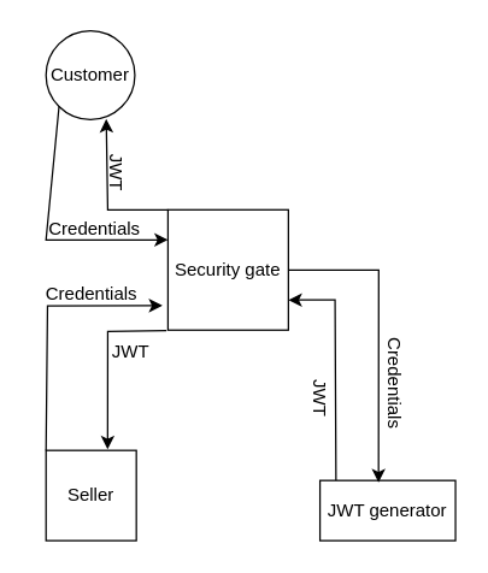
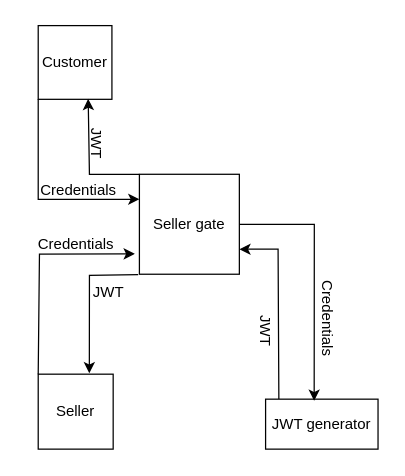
  <mxCell id="0" />
  <mxCell id="1" parent="0" />
- <mxCell id="2" value="Customer" style="ellipse;whiteSpace=wrap;html=1;aspect=fixed;" vertex="1" parent="1"><mxGeometry x="30" y="20" width="59" height="59" as="geometry" /></mxCell>
+ <mxCell id="2" value="Customer" style="whiteSpace=wrap;html=1;aspect=fixed;" vertex="1" parent="1"><mxGeometry x="30" y="20" width="59" height="59" as="geometry" /></mxCell>
  <mxCell id="3" value="Seller" style="whiteSpace=wrap;html=1;aspect=fixed;" vertex="1" parent="1"><mxGeometry x="30" y="299" width="60" height="60" as="geometry" /></mxCell>
- <mxCell id="4" value="Security gate" style="whiteSpace=wrap;html=1;aspect=fixed;" vertex="1" parent="1"><mxGeometry x="111" y="139" width="80" height="80" as="geometry" /></mxCell>
+ <mxCell id="4" value="Seller gate" style="whiteSpace=wrap;html=1;aspect=fixed;" vertex="1" parent="1"><mxGeometry x="111" y="139" width="80" height="80" as="geometry" /></mxCell>
  <mxCell id="5" value="JWT generator" style="rounded=0;whiteSpace=wrap;html=1;" vertex="1" parent="1"><mxGeometry x="212" y="319" width="90" height="40" as="geometry" /></mxCell>
  <mxCell id="6" value="" style="endArrow=classic;html=1;rounded=0;entryX=0.432;entryY=0.034;entryDx=0;entryDy=0;exitX=1;exitY=0.5;exitDx=0;exitDy=0;entryPerimeter=0;" edge="1" parent="1" source="4" target="5"><mxGeometry width="50" height="50" relative="1" as="geometry"><mxPoint x="195.01" y="195.55" as="sourcePoint" /><mxPoint x="202.1" y="319" as="targetPoint" /><Array as="points"><mxPoint x="251" y="179" /></Array></mxGeometry></mxCell>
  <mxCell id="7" value="" style="endArrow=classic;html=1;rounded=0;entryX=-0.046;entryY=0.796;entryDx=0;entryDy=0;entryPerimeter=0;" edge="1" parent="1" target="4"><mxGeometry width="50" height="50" relative="1" as="geometry"><mxPoint x="30" y="299" as="sourcePoint" /><mxPoint x="80" y="249" as="targetPoint" /><Array as="points"><mxPoint x="31" y="203" /></Array></mxGeometry></mxCell>
  <mxCell id="8" value="Credentials" style="text;html=1;align=center;verticalAlign=middle;resizable=0;points=[];autosize=1;strokeColor=none;fillColor=none;" vertex="1" parent="1"><mxGeometry x="20" y="180" width="80" height="30" as="geometry" /></mxCell>
  <mxCell id="9" value="" style="endArrow=classic;html=1;rounded=0;entryX=0.682;entryY=-0.012;entryDx=0;entryDy=0;entryPerimeter=0;exitX=0.98;exitY=0.011;exitDx=0;exitDy=0;exitPerimeter=0;" edge="1" parent="1" source="10" target="3"><mxGeometry width="50" height="50" relative="1" as="geometry"><mxPoint x="61" y="279" as="sourcePoint" /><mxPoint x="111" y="229" as="targetPoint" /><Array as="points"><mxPoint x="71" y="220" /></Array></mxGeometry></mxCell>
  <mxCell id="10" value="JWT" style="text;html=1;align=center;verticalAlign=middle;resizable=0;points=[];autosize=1;strokeColor=none;fillColor=none;" vertex="1" parent="1"><mxGeometry x="61" y="219" width="50" height="30" as="geometry" /></mxCell>
  <mxCell id="11" value="Credentials" style="text;html=1;align=center;verticalAlign=middle;resizable=0;points=[];autosize=1;strokeColor=none;fillColor=none;rotation=90;" vertex="1" parent="1"><mxGeometry x="222" y="239" width="80" height="30" as="geometry" /></mxCell>
  <mxCell id="12" value="" style="endArrow=classic;html=1;rounded=0;entryX=1;entryY=0.75;entryDx=0;entryDy=0;exitX=0.118;exitY=-0.001;exitDx=0;exitDy=0;exitPerimeter=0;" edge="1" parent="1" source="5" target="4"><mxGeometry width="50" height="50" relative="1" as="geometry"><mxPoint x="172" y="289" as="sourcePoint" /><mxPoint x="192" y="219" as="targetPoint" /><Array as="points"><mxPoint x="222" y="199" /></Array></mxGeometry></mxCell>
  <mxCell id="13" value="JWT" style="text;html=1;align=center;verticalAlign=middle;resizable=0;points=[];autosize=1;strokeColor=none;fillColor=none;rotation=90;" vertex="1" parent="1"><mxGeometry x="187" y="249" width="50" height="30" as="geometry" /></mxCell>
  <mxCell id="14" value="" style="endArrow=classic;html=1;rounded=0;entryX=0;entryY=0.25;entryDx=0;entryDy=0;exitX=0;exitY=1;exitDx=0;exitDy=0;" edge="1" parent="1" source="2" target="4"><mxGeometry width="50" height="50" relative="1" as="geometry"><mxPoint x="30" y="145" as="sourcePoint" /><mxPoint x="80" y="89" as="targetPoint" /><Array as="points"><mxPoint x="30" y="159" /></Array></mxGeometry></mxCell>
  <mxCell id="15" value="" style="endArrow=classic;html=1;rounded=0;exitX=0;exitY=0;exitDx=0;exitDy=0;entryX=0.678;entryY=0.994;entryDx=0;entryDy=0;entryPerimeter=0;" edge="1" parent="1" source="4" target="2"><mxGeometry width="50" height="50" relative="1" as="geometry"><mxPoint x="81" y="139" as="sourcePoint" /><mxPoint x="81" y="79" as="targetPoint" /><Array as="points"><mxPoint x="71" y="139" /></Array></mxGeometry></mxCell>
  <mxCell id="16" value="Credentials" style="text;html=1;align=center;verticalAlign=middle;resizable=0;points=[];autosize=1;strokeColor=none;fillColor=none;" vertex="1" parent="1"><mxGeometry x="22" y="137" width="80" height="30" as="geometry" /></mxCell>
  <mxCell id="17" value="JWT" style="text;html=1;align=center;verticalAlign=middle;resizable=0;points=[];autosize=1;strokeColor=none;fillColor=none;rotation=90;" vertex="1" parent="1"><mxGeometry x="52" y="99" width="50" height="30" as="geometry" /></mxCell>
